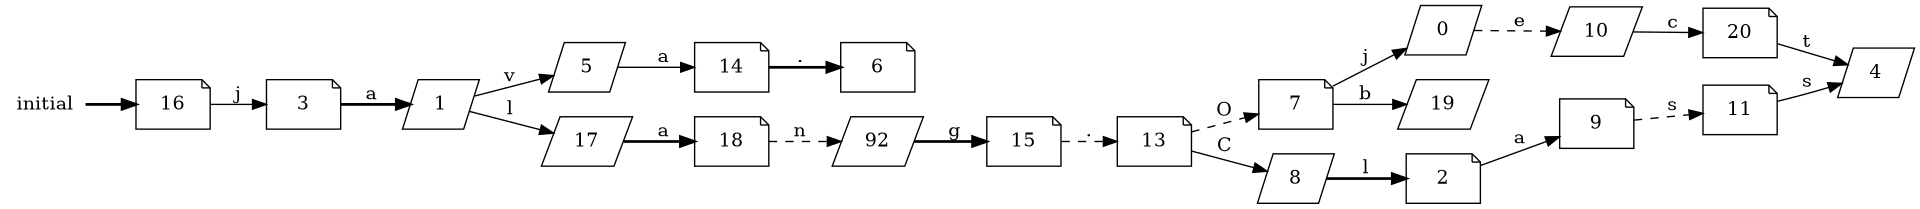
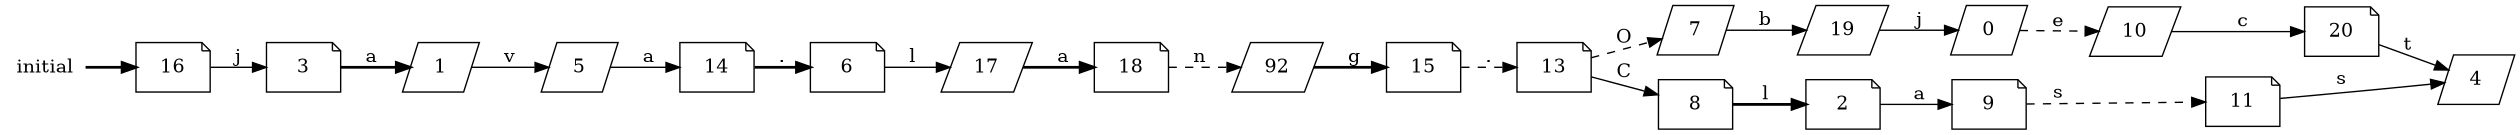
  digraph {
    rankdir=LR
    node [shape=note]
    edge [style=solid]
    0 [shape=parallelogram]
    10 [shape=parallelogram]
    20
    4 [shape=parallelogram]
    1 [shape=parallelogram]
    5 [shape=parallelogram]
    14
    6
    2
    9
    11
    3
    17 [shape=parallelogram]
    18
    n15 [label=92 shape=parallelogram]
-   7
+   7 [shape=parallelogram]
    19 [shape=parallelogram]
-   8 [shape=parallelogram]
+   8
    15
    13
    16
    initial [shape=plaintext]
    0 -> 10 [label=e style=dashed]
    10 -> 20 [label=c]
    20 -> 4 [label=t]
    1 -> 5 [label=v]
    5 -> 14 [label=a]
    14 -> 6 [label="." style=bold]
-   1 -> 17 [label=l]
+   6 -> 17 [label=l]
    2 -> 9 [label=a]
    9 -> 11 [label=s style=dashed]
    11 -> 4 [label=s]
    3 -> 1 [label=a style=bold]
    17 -> 18 [label=a style=bold]
    18 -> n15 [label=n style=dashed]
    n15 -> 15 [label=g style=bold]
    7 -> 19 [label=b]
-   7 -> 0 [label=j]
+   19 -> 0 [label=j]
    8 -> 2 [label=l style=bold]
    15 -> 13 [label="." style=dashed]
    13 -> 7 [label=O style=dashed]
    13 -> 8 [label=C]
    16 -> 3 [label=j]
    initial -> 16 [style=bold]
  }
